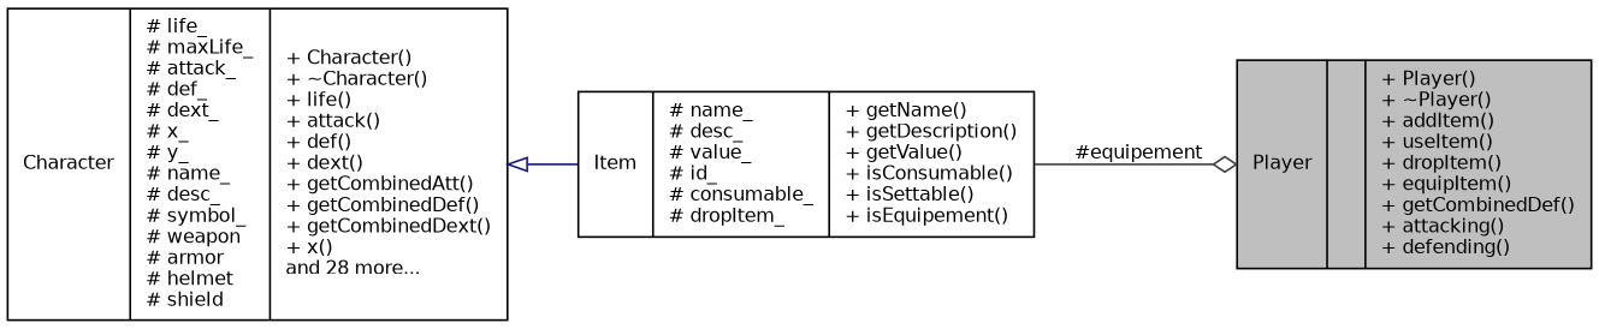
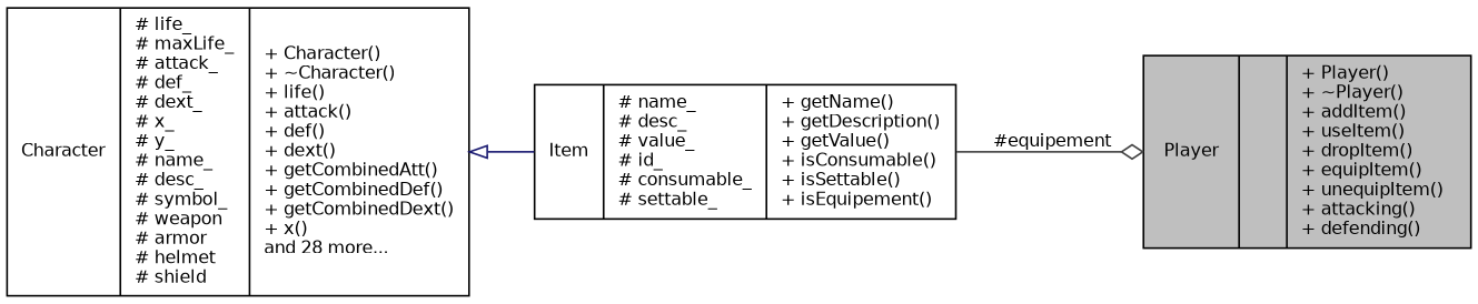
  digraph {
    rankdir=LR
    node [color=black fillcolor=white fontname=Helvetica fontsize=10 shape=record style=filled]
    edge [fontname=Helvetica fontsize=10 labelfontname=Helvetica labelfontsize=10 style=solid]
-   n1 [fillcolor=grey75 fontcolor=black height=0.2 label="{Player\n||+ Player()\l+ ~Player()\l+ addItem()\l+ useItem()\l+ dropItem()\l+ equipItem()\l+ getCombinedDef()\l+ attacking()\l+ defending()\l}" width=0.4]
+   n1 [fillcolor=grey75 fontcolor=black height=0.2 label="{Player\n||+ Player()\l+ ~Player()\l+ addItem()\l+ useItem()\l+ dropItem()\l+ equipItem()\l+ unequipItem()\l+ attacking()\l+ defending()\l}" width=0.4]
    n2 [height=0.2 label="{Character\n|# life_\l# maxLife_\l# attack_\l# def_\l# dext_\l# x_\l# y_\l# name_\l# desc_\l# symbol_\l# weapon\l# armor\l# helmet\l# shield\l|+ Character()\l+ ~Character()\l+ life()\l+ attack()\l+ def()\l+ dext()\l+ getCombinedAtt()\l+ getCombinedDef()\l+ getCombinedDext()\l+ x()\land 28 more...\l}" width=0.4]
-   n3 [height=0.2 label="{Item\n|# name_\l# desc_\l# value_\l# id_\l# consumable_\l# dropItem_\l|+ getName()\l+ getDescription()\l+ getValue()\l+ isConsumable()\l+ isSettable()\l+ isEquipement()\l}" width=0.4]
+   n3 [height=0.2 label="{Item\n|# name_\l# desc_\l# value_\l# id_\l# consumable_\l# settable_\l|+ getName()\l+ getDescription()\l+ getValue()\l+ isConsumable()\l+ isSettable()\l+ isEquipement()\l}" width=0.4]
    n2 -> n3 [arrowtail=onormal color=midnightblue dir=back]
    n3 -> n1 [arrowhead=odiamond color=grey25 label=" #equipement"]
  }
